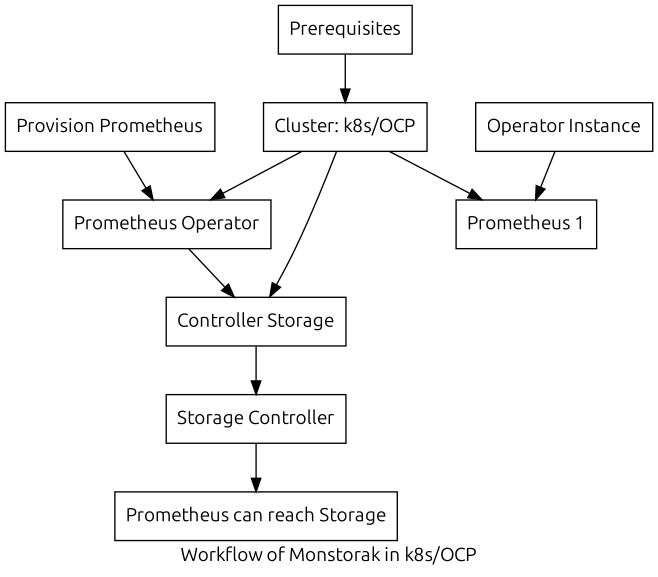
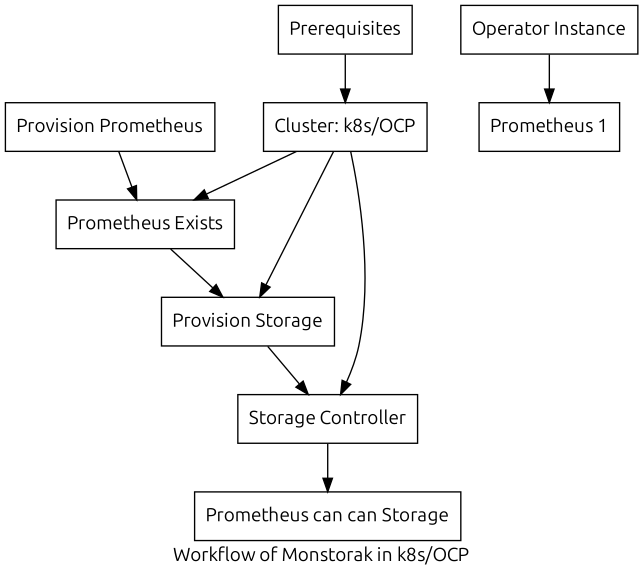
  digraph {
    fontname=Ubuntu
    label="Workflow of Monstorak in k8s/OCP"
    nodesep=0.5
    node [fontname=Ubuntu shape=rect]
    edge [dir=forward fontname=Ubuntu]
    n1 [label=Prerequisites]
    n2 [label="Cluster: k8s/OCP"]
-   n3 [label="Prometheus Operator"]
+   n3 [label="Prometheus Exists"]
    n4 [label="Storage Controller"]
-   n5 [label="Controller Storage"]
+   n5 [label="Provision Storage"]
    n6 [label="Provision Prometheus"]
-   n7 [label="Prometheus can reach Storage"]
+   n7 [label="Prometheus can can Storage"]
    n8 [label="Operator Instance"]
    n9 [label="Prometheus 1"]
    n1 -> n2
    n2 -> n3
-   n2 -> n9
+   n2 -> n4
    n2 -> n5
    n3 -> n5
    n4 -> n7
    n5 -> n4
    n6 -> n3
    n8 -> n9
  }
